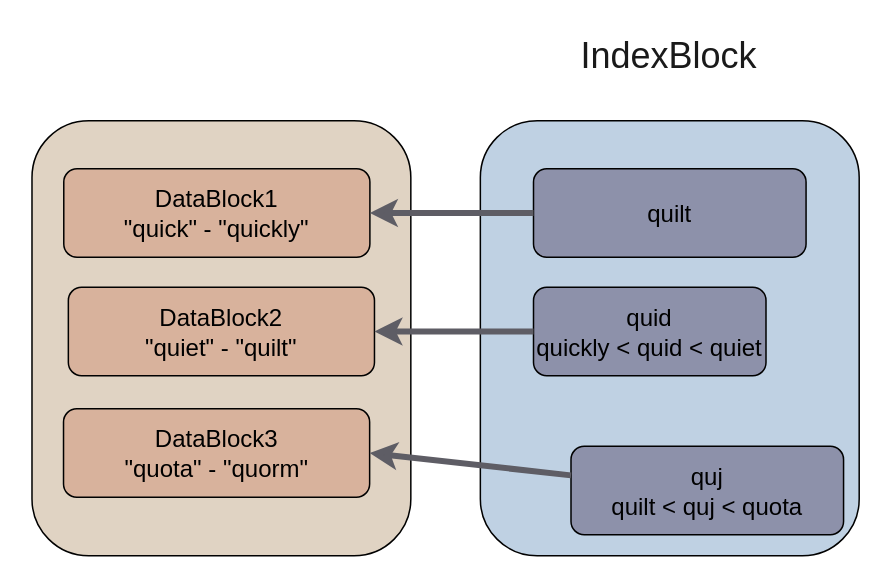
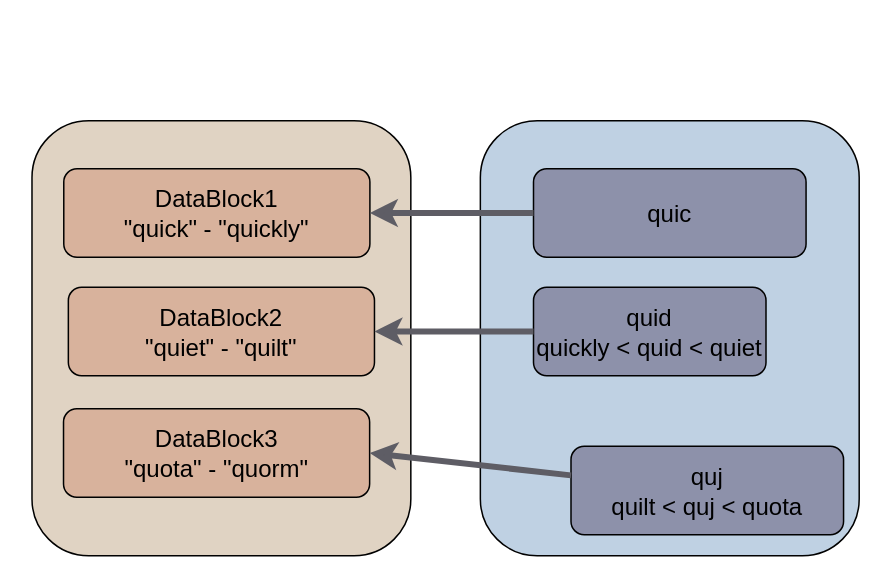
  <mxCell id="0" />
  <mxCell id="1" parent="0" />
  <mxCell id="2" value="" style="rounded=1;whiteSpace=wrap;html=1;fontSize=16;fillColor=#E0D3C3;container=0;" parent="1" vertex="1"><mxGeometry x="20.66" y="80" width="252.56" height="290" as="geometry" /></mxCell>
  <mxCell id="3" value="DataBlock1&lt;br&gt;&quot;quick&quot; - &quot;quickly&quot;" style="rounded=1;whiteSpace=wrap;html=1;fontSize=16;fillColor=#D8B29C;fontColor=default;labelBackgroundColor=none;container=0;" parent="1" vertex="1"><mxGeometry x="41.849" y="112" width="204.081" height="59" as="geometry" /></mxCell>
  <mxCell id="4" value="DataBlock2&lt;br&gt;&quot;quiet&quot; - &quot;quilt&quot;" style="rounded=1;whiteSpace=wrap;html=1;fontSize=16;fillColor=#D8B29C;fontColor=default;labelBackgroundColor=none;container=0;" vertex="1" parent="1"><mxGeometry x="44.901" y="191" width="204.081" height="59" as="geometry" /></mxCell>
  <mxCell id="5" value="DataBlock3&lt;br&gt;&quot;quota&quot; - &quot;quorm&quot;" style="rounded=1;whiteSpace=wrap;html=1;fontSize=16;fillColor=#D8B29C;fontColor=default;labelBackgroundColor=none;container=0;" vertex="1" parent="1"><mxGeometry x="41.681" y="272" width="204.081" height="59" as="geometry" /></mxCell>
  <mxCell id="6" value="" style="rounded=1;whiteSpace=wrap;html=1;fontSize=16;fillColor=#BFD1E3;container=0;" vertex="1" parent="1"><mxGeometry x="319.57" y="80" width="252.56" height="290" as="geometry" /></mxCell>
- <mxCell id="7" value="quilt" style="rounded=1;whiteSpace=wrap;html=1;fontSize=16;fillColor=#8D91AA;fontColor=default;labelBackgroundColor=none;container=0;" parent="1" vertex="1"><mxGeometry x="354.997" y="112" width="181.707" height="59" as="geometry" /></mxCell>
+ <mxCell id="7" value="quic" style="rounded=1;whiteSpace=wrap;html=1;fontSize=16;fillColor=#8D91AA;fontColor=default;labelBackgroundColor=none;container=0;" parent="1" vertex="1"><mxGeometry x="354.997" y="112" width="181.707" height="59" as="geometry" /></mxCell>
  <mxCell id="8" value="quid&lt;br&gt;quickly &amp;lt; quid &amp;lt; quiet" style="rounded=1;whiteSpace=wrap;html=1;fontSize=16;fillColor=#8D91AA;fontColor=default;labelBackgroundColor=none;container=0;" vertex="1" parent="1"><mxGeometry x="354.997" y="191" width="155" height="59" as="geometry" /></mxCell>
  <mxCell id="9" value="quj&lt;br&gt;quilt &amp;lt; quj &amp;lt; quota" style="rounded=1;whiteSpace=wrap;html=1;fontSize=16;fillColor=#8D91AA;fontColor=default;labelBackgroundColor=none;container=0;" vertex="1" parent="1"><mxGeometry x="379.997" y="297" width="181.707" height="59" as="geometry" /></mxCell>
- <mxCell id="10" value="&lt;font color=&quot;#1a1a1a&quot; style=&quot;font-size: 24px;&quot;&gt;IndexBlock&lt;/font&gt;" style="text;html=1;strokeColor=none;fillColor=none;align=center;verticalAlign=middle;whiteSpace=wrap;rounded=0;" vertex="1" parent="1"><mxGeometry x="381.33" y="20" width="129.04" height="34" as="geometry" /></mxCell>
  <mxCell id="11" value="" style="endArrow=classic;html=1;fontSize=24;exitX=0;exitY=0.5;exitDx=0;exitDy=0;entryX=1;entryY=0.5;entryDx=0;entryDy=0;strokeWidth=4;strokeColor=#5E5D65;" edge="1" parent="1" source="7" target="3"><mxGeometry width="50" height="50" relative="1" as="geometry"><mxPoint x="245.793" y="576.5" as="sourcePoint" /><mxPoint x="258.982" y="230.5" as="targetPoint" /></mxGeometry></mxCell>
  <mxCell id="12" value="" style="edgeStyle=none;html=1;strokeColor=#5E5D65;strokeWidth=4;fontSize=24;" edge="1" parent="1" source="8" target="4"><mxGeometry relative="1" as="geometry" /></mxCell>
  <mxCell id="13" value="" style="edgeStyle=none;html=1;strokeColor=#5E5D65;strokeWidth=4;fontSize=24;entryX=1;entryY=0.5;entryDx=0;entryDy=0;" edge="1" parent="1" source="9" target="5"><mxGeometry relative="1" as="geometry" /></mxCell>
